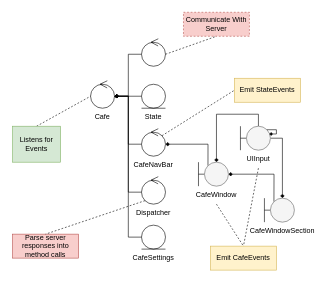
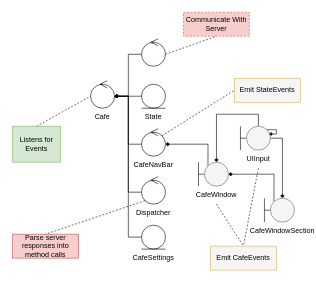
  <mxCell id="0" />
  <mxCell id="1" parent="0" />
  <mxCell id="2" value="" style="group" parent="1" vertex="1" connectable="0"><mxGeometry x="140" y="140" width="60" height="70" as="geometry" /></mxCell>
  <mxCell id="3" value="" style="group" parent="2" vertex="1" connectable="0"><mxGeometry x="10" width="40" height="40" as="geometry" /></mxCell>
  <mxCell id="4" value="" style="ellipse;whiteSpace=wrap;html=1;aspect=fixed;" parent="3" vertex="1"><mxGeometry width="40" height="40" as="geometry" /></mxCell>
  <mxCell id="5" value="" style="endArrow=open;html=1;rounded=0;entryX=0.368;entryY=-0.003;entryDx=0;entryDy=0;entryPerimeter=0;startSize=13;endSize=11;endFill=0;" parent="3" target="4" edge="1"><mxGeometry width="50" height="50" relative="1" as="geometry"><mxPoint x="20" as="sourcePoint" /><mxPoint x="80" y="-30" as="targetPoint" /></mxGeometry></mxCell>
  <mxCell id="6" value="Cafe" style="text;html=1;strokeColor=none;fillColor=none;align=center;verticalAlign=middle;whiteSpace=wrap;rounded=0;" parent="2" vertex="1"><mxGeometry y="40" width="60" height="30" as="geometry" /></mxCell>
  <mxCell id="7" value="" style="group" parent="1" vertex="1" connectable="0"><mxGeometry x="225" y="300" width="60" height="70" as="geometry" /></mxCell>
  <mxCell id="8" value="" style="group" parent="7" vertex="1" connectable="0"><mxGeometry x="10" width="40" height="40" as="geometry" /></mxCell>
  <mxCell id="9" value="" style="ellipse;whiteSpace=wrap;html=1;aspect=fixed;" parent="8" vertex="1"><mxGeometry width="40" height="40" as="geometry" /></mxCell>
  <mxCell id="10" value="" style="endArrow=open;html=1;rounded=0;entryX=0.368;entryY=-0.003;entryDx=0;entryDy=0;entryPerimeter=0;startSize=13;endSize=11;endFill=0;" parent="8" target="9" edge="1"><mxGeometry width="50" height="50" relative="1" as="geometry"><mxPoint x="20" as="sourcePoint" /><mxPoint x="80" y="-30" as="targetPoint" /></mxGeometry></mxCell>
  <mxCell id="11" value="Dispatcher" style="text;html=1;strokeColor=none;fillColor=none;align=center;verticalAlign=middle;whiteSpace=wrap;rounded=0;" parent="7" vertex="1"><mxGeometry y="40" width="60" height="30" as="geometry" /></mxCell>
  <mxCell id="12" value="" style="group" parent="1" vertex="1" connectable="0"><mxGeometry x="225" y="220" width="60" height="70" as="geometry" /></mxCell>
  <mxCell id="13" value="" style="group" parent="12" vertex="1" connectable="0"><mxGeometry x="10" width="40" height="40" as="geometry" /></mxCell>
  <mxCell id="14" value="" style="ellipse;whiteSpace=wrap;html=1;aspect=fixed;" parent="13" vertex="1"><mxGeometry width="40" height="40" as="geometry" /></mxCell>
  <mxCell id="15" value="" style="endArrow=open;html=1;rounded=0;entryX=0.368;entryY=-0.003;entryDx=0;entryDy=0;entryPerimeter=0;startSize=13;endSize=11;endFill=0;" parent="13" target="14" edge="1"><mxGeometry width="50" height="50" relative="1" as="geometry"><mxPoint x="20" as="sourcePoint" /><mxPoint x="80" y="-30" as="targetPoint" /></mxGeometry></mxCell>
  <mxCell id="16" value="CafeNavBar" style="text;html=1;strokeColor=none;fillColor=none;align=center;verticalAlign=middle;whiteSpace=wrap;rounded=0;" parent="12" vertex="1"><mxGeometry y="40" width="60" height="30" as="geometry" /></mxCell>
  <mxCell id="17" value="" style="group" parent="1" vertex="1" connectable="0"><mxGeometry x="225" y="140" width="60" height="70" as="geometry" /></mxCell>
  <mxCell id="18" value="State" style="text;html=1;strokeColor=none;fillColor=none;align=center;verticalAlign=middle;whiteSpace=wrap;rounded=0;" parent="17" vertex="1"><mxGeometry y="40" width="60" height="30" as="geometry" /></mxCell>
  <mxCell id="19" value="" style="group" parent="17" vertex="1" connectable="0"><mxGeometry x="10" width="40" height="40" as="geometry" /></mxCell>
  <mxCell id="20" value="" style="ellipse;whiteSpace=wrap;html=1;aspect=fixed;" parent="19" vertex="1"><mxGeometry width="40" height="40" as="geometry" /></mxCell>
  <mxCell id="21" value="" style="endArrow=none;html=1;rounded=0;" parent="19" edge="1"><mxGeometry width="50" height="50" relative="1" as="geometry"><mxPoint y="40" as="sourcePoint" /><mxPoint x="40" y="40" as="targetPoint" /></mxGeometry></mxCell>
  <mxCell id="22" value="" style="group" parent="1" vertex="1" connectable="0"><mxGeometry x="225" y="70" width="60" height="70" as="geometry" /></mxCell>
  <mxCell id="23" value="" style="group" parent="22" vertex="1" connectable="0"><mxGeometry x="10" width="40" height="40" as="geometry" /></mxCell>
  <mxCell id="24" value="" style="ellipse;whiteSpace=wrap;html=1;aspect=fixed;" parent="23" vertex="1"><mxGeometry width="40" height="40" as="geometry" /></mxCell>
  <mxCell id="25" value="" style="endArrow=open;html=1;rounded=0;entryX=0.368;entryY=-0.003;entryDx=0;entryDy=0;entryPerimeter=0;startSize=13;endSize=11;endFill=0;" parent="23" target="24" edge="1"><mxGeometry width="50" height="50" relative="1" as="geometry"><mxPoint x="20" as="sourcePoint" /><mxPoint x="80" y="-30" as="targetPoint" /></mxGeometry></mxCell>
  <mxCell id="26" value="" style="group" parent="1" vertex="1" connectable="0"><mxGeometry x="225" y="375" width="60" height="70" as="geometry" /></mxCell>
  <mxCell id="27" value="CafeSettings" style="text;html=1;strokeColor=none;fillColor=none;align=center;verticalAlign=middle;whiteSpace=wrap;rounded=0;" parent="26" vertex="1"><mxGeometry y="40" width="60" height="30" as="geometry" /></mxCell>
  <mxCell id="28" value="" style="group" parent="26" vertex="1" connectable="0"><mxGeometry x="10" width="40" height="40" as="geometry" /></mxCell>
  <mxCell id="29" value="" style="ellipse;whiteSpace=wrap;html=1;aspect=fixed;" parent="28" vertex="1"><mxGeometry width="40" height="40" as="geometry" /></mxCell>
  <mxCell id="30" value="" style="endArrow=none;html=1;rounded=0;" parent="28" edge="1"><mxGeometry width="50" height="50" relative="1" as="geometry"><mxPoint y="40" as="sourcePoint" /><mxPoint x="40" y="40" as="targetPoint" /></mxGeometry></mxCell>
  <mxCell id="31" style="edgeStyle=elbowEdgeStyle;rounded=0;orthogonalLoop=1;jettySize=auto;html=1;exitX=0;exitY=0.5;exitDx=0;exitDy=0;entryX=1;entryY=0.5;entryDx=0;entryDy=0;endArrow=diamond;endFill=1;startSize=13;endSize=5;" parent="1" source="24" target="4" edge="1"><mxGeometry relative="1" as="geometry" /></mxCell>
  <mxCell id="32" style="edgeStyle=elbowEdgeStyle;rounded=0;orthogonalLoop=1;jettySize=auto;html=1;exitX=0;exitY=0.5;exitDx=0;exitDy=0;entryX=1;entryY=0.5;entryDx=0;entryDy=0;endArrow=diamond;endFill=1;startSize=13;endSize=5;" parent="1" source="20" target="4" edge="1"><mxGeometry relative="1" as="geometry" /></mxCell>
  <mxCell id="33" style="edgeStyle=elbowEdgeStyle;rounded=0;orthogonalLoop=1;jettySize=auto;html=1;exitX=0;exitY=0.5;exitDx=0;exitDy=0;entryX=1;entryY=0.5;entryDx=0;entryDy=0;endArrow=diamond;endFill=1;startSize=13;endSize=5;" parent="1" source="14" target="4" edge="1"><mxGeometry relative="1" as="geometry" /></mxCell>
  <mxCell id="34" style="edgeStyle=elbowEdgeStyle;rounded=0;orthogonalLoop=1;jettySize=auto;html=1;exitX=0;exitY=0.5;exitDx=0;exitDy=0;entryX=1;entryY=0.5;entryDx=0;entryDy=0;endArrow=diamond;endFill=1;startSize=13;endSize=5;" parent="1" source="9" target="4" edge="1"><mxGeometry relative="1" as="geometry" /></mxCell>
  <mxCell id="35" style="edgeStyle=elbowEdgeStyle;rounded=0;orthogonalLoop=1;jettySize=auto;html=1;exitX=0;exitY=0.5;exitDx=0;exitDy=0;endArrow=diamond;endFill=1;startSize=13;endSize=5;" parent="1" source="29" edge="1"><mxGeometry relative="1" as="geometry"><mxPoint x="190" y="160" as="targetPoint" /></mxGeometry></mxCell>
  <mxCell id="36" style="edgeStyle=orthogonalEdgeStyle;rounded=0;orthogonalLoop=1;jettySize=auto;html=1;exitX=1;exitY=0.5;exitDx=0;exitDy=0;entryX=0.5;entryY=0;entryDx=0;entryDy=0;endArrow=diamond;endFill=1;startSize=13;endSize=5;elbow=vertical;" parent="1" source="44" target="48" edge="1"><mxGeometry relative="1" as="geometry" /></mxCell>
  <mxCell id="37" style="edgeStyle=orthogonalEdgeStyle;rounded=0;orthogonalLoop=1;jettySize=auto;html=1;exitX=0.5;exitY=0;exitDx=0;exitDy=0;entryX=0.5;entryY=0;entryDx=0;entryDy=0;endArrow=diamond;endFill=1;startSize=13;endSize=5;elbow=vertical;" parent="1" source="44" target="53" edge="1"><mxGeometry relative="1" as="geometry" /></mxCell>
  <mxCell id="38" style="edgeStyle=elbowEdgeStyle;rounded=0;orthogonalLoop=1;jettySize=auto;html=1;exitX=0;exitY=0;exitDx=0;exitDy=0;entryX=1;entryY=0.5;entryDx=0;entryDy=0;endArrow=diamond;endFill=1;startSize=13;endSize=5;" parent="1" source="48" target="53" edge="1"><mxGeometry relative="1" as="geometry"><Array as="points"><mxPoint x="456" y="310" /></Array></mxGeometry></mxCell>
  <mxCell id="39" style="edgeStyle=orthogonalEdgeStyle;rounded=0;orthogonalLoop=1;jettySize=auto;html=1;exitX=0;exitY=0;exitDx=0;exitDy=0;entryX=1;entryY=0.5;entryDx=0;entryDy=0;endArrow=diamond;endFill=1;startSize=13;endSize=5;elbow=vertical;" parent="1" source="53" target="14" edge="1"><mxGeometry relative="1" as="geometry"><Array as="points"><mxPoint x="346" y="240" /></Array></mxGeometry></mxCell>
  <mxCell id="40" style="edgeStyle=none;rounded=0;orthogonalLoop=1;jettySize=auto;html=1;exitX=0.5;exitY=1;exitDx=0;exitDy=0;entryX=0.5;entryY=0;entryDx=0;entryDy=0;dashed=1;strokeColor=#000000;endArrow=none;endFill=0;startSize=13;endSize=5;" parent="1" source="41" target="54" edge="1"><mxGeometry relative="1" as="geometry" /></mxCell>
  <mxCell id="41" value="UIInput" style="text;html=1;strokeColor=none;fillColor=none;align=center;verticalAlign=middle;whiteSpace=wrap;rounded=0;" parent="1" vertex="1"><mxGeometry x="400" y="250" width="60" height="30" as="geometry" /></mxCell>
  <mxCell id="42" value="" style="endArrow=none;html=1;rounded=0;startSize=13;endSize=11;exitX=0;exitY=0.5;exitDx=0;exitDy=0;" parent="1" source="44" edge="1"><mxGeometry width="50" height="50" relative="1" as="geometry"><mxPoint x="420" y="230" as="sourcePoint" /><mxPoint x="400" y="230" as="targetPoint" /></mxGeometry></mxCell>
  <mxCell id="43" value="" style="endArrow=none;html=1;rounded=0;startSize=13;endSize=11;" parent="1" edge="1"><mxGeometry width="50" height="50" relative="1" as="geometry"><mxPoint x="400" y="250" as="sourcePoint" /><mxPoint x="400" y="210" as="targetPoint" /></mxGeometry></mxCell>
  <mxCell id="44" value="" style="ellipse;whiteSpace=wrap;html=1;aspect=fixed;fillColor=#f5f5f5;fontColor=#333333;strokeColor=#666666;" parent="1" vertex="1"><mxGeometry x="410" y="210" width="40" height="40" as="geometry" /></mxCell>
  <mxCell id="45" value="CafeWindowSection" style="text;html=1;strokeColor=none;fillColor=none;align=center;verticalAlign=middle;whiteSpace=wrap;rounded=0;" parent="1" vertex="1"><mxGeometry x="440" y="370" width="60" height="30" as="geometry" /></mxCell>
  <mxCell id="46" value="" style="endArrow=none;html=1;rounded=0;startSize=13;endSize=11;exitX=0;exitY=0.5;exitDx=0;exitDy=0;" parent="1" source="48" edge="1"><mxGeometry width="50" height="50" relative="1" as="geometry"><mxPoint x="460" y="350" as="sourcePoint" /><mxPoint x="440" y="350" as="targetPoint" /></mxGeometry></mxCell>
  <mxCell id="47" value="" style="endArrow=none;html=1;rounded=0;startSize=13;endSize=11;" parent="1" edge="1"><mxGeometry width="50" height="50" relative="1" as="geometry"><mxPoint x="440" y="370" as="sourcePoint" /><mxPoint x="440" y="330" as="targetPoint" /></mxGeometry></mxCell>
  <mxCell id="48" value="" style="ellipse;whiteSpace=wrap;html=1;aspect=fixed;fillColor=#f5f5f5;fontColor=#333333;strokeColor=#666666;" parent="1" vertex="1"><mxGeometry x="450" y="330" width="40" height="40" as="geometry" /></mxCell>
  <mxCell id="49" style="edgeStyle=none;rounded=0;orthogonalLoop=1;jettySize=auto;html=1;exitX=0.5;exitY=1;exitDx=0;exitDy=0;entryX=0.5;entryY=0;entryDx=0;entryDy=0;dashed=1;strokeColor=#000000;endArrow=none;endFill=0;startSize=13;endSize=5;" parent="1" source="50" target="54" edge="1"><mxGeometry relative="1" as="geometry" /></mxCell>
  <mxCell id="50" value="CafeWindow" style="text;html=1;strokeColor=none;fillColor=none;align=center;verticalAlign=middle;whiteSpace=wrap;rounded=0;" parent="1" vertex="1"><mxGeometry x="330" y="310" width="60" height="30" as="geometry" /></mxCell>
  <mxCell id="51" value="" style="endArrow=none;html=1;rounded=0;startSize=13;endSize=11;exitX=0;exitY=0.5;exitDx=0;exitDy=0;" parent="1" source="53" edge="1"><mxGeometry width="50" height="50" relative="1" as="geometry"><mxPoint x="350" y="290" as="sourcePoint" /><mxPoint x="330" y="290" as="targetPoint" /></mxGeometry></mxCell>
  <mxCell id="52" value="" style="endArrow=none;html=1;rounded=0;startSize=13;endSize=11;" parent="1" edge="1"><mxGeometry width="50" height="50" relative="1" as="geometry"><mxPoint x="330" y="310" as="sourcePoint" /><mxPoint x="330" y="270" as="targetPoint" /></mxGeometry></mxCell>
  <mxCell id="53" value="" style="ellipse;whiteSpace=wrap;html=1;aspect=fixed;fillColor=#f5f5f5;fontColor=#333333;strokeColor=#666666;" parent="1" vertex="1"><mxGeometry x="340" y="270" width="40" height="40" as="geometry" /></mxCell>
- <mxCell id="54" value="Emit CafeEvents" style="rounded=0;whiteSpace=wrap;html=1;fillColor=#fff2cc;strokeColor=#d6b656;" parent="1" vertex="1"><mxGeometry x="350" y="410" width="110" height="40" as="geometry" /></mxCell>
- <mxCell id="55" value="Emit StateEvents" style="rounded=0;whiteSpace=wrap;html=1;fillColor=#fff2cc;strokeColor=#d6b656;" parent="1" vertex="1"><mxGeometry x="390" y="130" width="110" height="40" as="geometry" /></mxCell>
+ <mxCell id="54" value="Emit CafeEvents" style="rounded=0;whiteSpace=wrap;html=1;fillColor=#f5f5f5;strokeColor=#d6b656;" parent="1" vertex="1"><mxGeometry x="350" y="410" width="110" height="40" as="geometry" /></mxCell>
+ <mxCell id="55" value="Emit StateEvents" style="rounded=0;whiteSpace=wrap;html=1;fillColor=#f5f5f5;strokeColor=#d6b656;" parent="1" vertex="1"><mxGeometry x="390" y="130" width="110" height="40" as="geometry" /></mxCell>
  <mxCell id="56" style="edgeStyle=none;rounded=0;orthogonalLoop=1;jettySize=auto;html=1;exitX=1;exitY=0;exitDx=0;exitDy=0;entryX=0;entryY=0.5;entryDx=0;entryDy=0;dashed=1;strokeColor=#000000;endArrow=none;endFill=0;startSize=13;endSize=5;" parent="1" source="14" target="55" edge="1"><mxGeometry relative="1" as="geometry" /></mxCell>
  <mxCell id="57" style="edgeStyle=none;rounded=0;orthogonalLoop=1;jettySize=auto;html=1;exitX=0.5;exitY=0;exitDx=0;exitDy=0;entryX=0;entryY=0.5;entryDx=0;entryDy=0;dashed=1;strokeColor=#000000;endArrow=none;endFill=0;startSize=13;endSize=5;" parent="1" source="58" target="4" edge="1"><mxGeometry relative="1" as="geometry" /></mxCell>
  <mxCell id="58" value="Listens for Events" style="rounded=0;whiteSpace=wrap;html=1;fillColor=#d5e8d4;strokeColor=#82b366;" parent="1" vertex="1"><mxGeometry x="20" y="210" width="80" height="60" as="geometry" /></mxCell>
  <mxCell id="59" style="edgeStyle=none;rounded=0;orthogonalLoop=1;jettySize=auto;html=1;exitX=0.5;exitY=1;exitDx=0;exitDy=0;dashed=1;strokeColor=#000000;endArrow=none;endFill=0;startSize=13;endSize=5;" parent="1" source="58" target="58" edge="1"><mxGeometry relative="1" as="geometry" /></mxCell>
  <mxCell id="60" value="Communicate With Server" style="rounded=0;whiteSpace=wrap;html=1;fillColor=#f8cecc;strokeColor=#b85450;dashed=1;" parent="1" vertex="1"><mxGeometry x="305" y="20" width="110" height="40" as="geometry" /></mxCell>
  <mxCell id="61" style="edgeStyle=none;rounded=0;orthogonalLoop=1;jettySize=auto;html=1;exitX=1;exitY=0.5;exitDx=0;exitDy=0;entryX=0.5;entryY=1;entryDx=0;entryDy=0;dashed=1;strokeColor=#000000;endArrow=none;endFill=0;startSize=13;endSize=5;" parent="1" source="24" target="60" edge="1"><mxGeometry relative="1" as="geometry" /></mxCell>
  <mxCell id="62" value="Parse server responses into method calls" style="rounded=0;whiteSpace=wrap;html=1;fillColor=#f8cecc;strokeColor=#b85450;" parent="1" vertex="1"><mxGeometry x="20" y="390" width="110" height="40" as="geometry" /></mxCell>
  <mxCell id="63" style="edgeStyle=none;rounded=0;orthogonalLoop=1;jettySize=auto;html=1;exitX=0;exitY=1;exitDx=0;exitDy=0;entryX=0.5;entryY=0;entryDx=0;entryDy=0;dashed=1;strokeColor=#000000;endArrow=none;endFill=0;startSize=13;endSize=5;" parent="1" source="9" target="62" edge="1"><mxGeometry relative="1" as="geometry" /></mxCell>
  <mxCell id="64" style="edgeStyle=elbowEdgeStyle;rounded=0;orthogonalLoop=1;jettySize=auto;html=1;exitX=1;exitY=0;exitDx=0;exitDy=0;endArrow=diamond;endFill=1;strokeWidth=1;endSize=4;elbow=vertical;entryX=0.951;entryY=0.324;entryDx=0;entryDy=0;entryPerimeter=0;" edge="1" parent="1" source="44" target="44"><mxGeometry relative="1" as="geometry"><mxPoint x="460" y="210" as="targetPoint" /><Array as="points"><mxPoint x="460" y="180" /><mxPoint x="460" y="180" /></Array></mxGeometry></mxCell>
